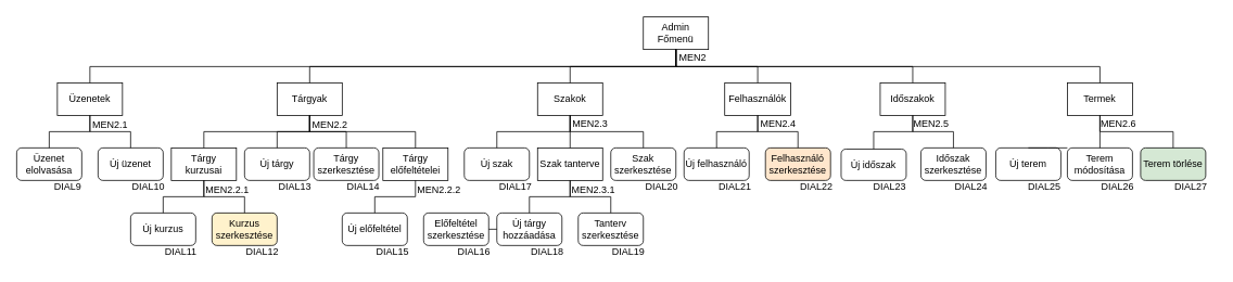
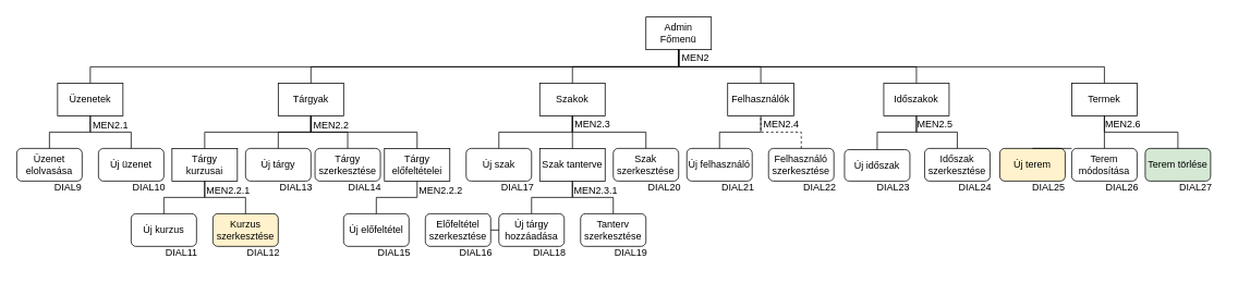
  <mxCell id="0" />
  <mxCell id="1" parent="0" />
  <mxCell id="2" value="Admin&lt;br&gt;Főmenü" style="rounded=0;whiteSpace=wrap;html=1;" parent="1" vertex="1"><mxGeometry x="790" y="20" width="80" height="40" as="geometry" /></mxCell>
  <mxCell id="3" value="Tárgyak" style="rounded=0;whiteSpace=wrap;html=1;" parent="1" vertex="1"><mxGeometry x="340" y="101" width="80" height="40" as="geometry" /></mxCell>
  <mxCell id="4" value="Üzenetek" style="rounded=0;whiteSpace=wrap;html=1;" parent="1" vertex="1"><mxGeometry x="70" y="101" width="80" height="40" as="geometry" /></mxCell>
  <mxCell id="5" value="Szakok" style="rounded=0;whiteSpace=wrap;html=1;" parent="1" vertex="1"><mxGeometry x="660" y="101" width="80" height="40" as="geometry" /></mxCell>
  <mxCell id="6" value="Új üzenet" style="rounded=1;whiteSpace=wrap;html=1;" parent="1" vertex="1"><mxGeometry x="120" y="181" width="80" height="40" as="geometry" /></mxCell>
  <mxCell id="7" value="Üzenet elolvasása" style="rounded=1;whiteSpace=wrap;html=1;" parent="1" vertex="1"><mxGeometry x="20" y="181" width="80" height="40" as="geometry" /></mxCell>
  <mxCell id="8" value="" style="endArrow=none;html=1;rounded=0;edgeStyle=elbowEdgeStyle;exitX=0.5;exitY=0;exitDx=0;exitDy=0;elbow=vertical;" parent="1" source="4" target="2" edge="1"><mxGeometry width="50" height="50" relative="1" as="geometry"><mxPoint x="390" y="271" as="sourcePoint" /><mxPoint x="440" y="221" as="targetPoint" /></mxGeometry></mxCell>
  <mxCell id="9" value="" style="endArrow=none;html=1;rounded=0;edgeStyle=elbowEdgeStyle;elbow=vertical;" parent="1" source="3" target="2" edge="1"><mxGeometry width="50" height="50" relative="1" as="geometry"><mxPoint x="390" y="271" as="sourcePoint" /><mxPoint x="440" y="221" as="targetPoint" /></mxGeometry></mxCell>
  <mxCell id="10" value="" style="endArrow=none;html=1;rounded=0;edgeStyle=elbowEdgeStyle;entryX=0.5;entryY=1;entryDx=0;entryDy=0;elbow=vertical;" parent="1" source="5" target="2" edge="1"><mxGeometry width="50" height="50" relative="1" as="geometry"><mxPoint x="390" y="271" as="sourcePoint" /><mxPoint x="440" y="221" as="targetPoint" /></mxGeometry></mxCell>
  <mxCell id="11" value="" style="endArrow=none;html=1;rounded=0;edgeStyle=elbowEdgeStyle;elbow=vertical;exitX=0.5;exitY=0;exitDx=0;exitDy=0;entryX=0.5;entryY=1;entryDx=0;entryDy=0;" parent="1" source="7" target="4" edge="1"><mxGeometry width="50" height="50" relative="1" as="geometry"><mxPoint x="70" y="181" as="sourcePoint" /><mxPoint x="60" y="141" as="targetPoint" /></mxGeometry></mxCell>
  <mxCell id="12" value="" style="endArrow=none;html=1;rounded=0;edgeStyle=elbowEdgeStyle;entryX=0.5;entryY=1;entryDx=0;entryDy=0;exitX=0.5;exitY=0;exitDx=0;exitDy=0;elbow=vertical;" parent="1" source="6" target="4" edge="1"><mxGeometry width="50" height="50" relative="1" as="geometry"><mxPoint x="330" y="301" as="sourcePoint" /><mxPoint x="380" y="251" as="targetPoint" /></mxGeometry></mxCell>
  <mxCell id="13" value="Felhasználók" style="rounded=0;whiteSpace=wrap;html=1;" parent="1" vertex="1"><mxGeometry x="890" y="101" width="81" height="40" as="geometry" /></mxCell>
  <mxCell id="14" value="" style="endArrow=none;html=1;rounded=0;edgeStyle=elbowEdgeStyle;entryX=0.5;entryY=1;entryDx=0;entryDy=0;elbow=vertical;" parent="1" source="13" target="2" edge="1"><mxGeometry width="50" height="50" relative="1" as="geometry"><mxPoint x="390" y="301" as="sourcePoint" /><mxPoint x="440" y="251" as="targetPoint" /></mxGeometry></mxCell>
  <mxCell id="15" value="Új felhasználó" style="rounded=1;whiteSpace=wrap;html=1;" parent="1" vertex="1"><mxGeometry x="840" y="181" width="80" height="40" as="geometry" /></mxCell>
- <mxCell id="16" value="Felhasználó szerkesztése" style="rounded=1;whiteSpace=wrap;html=1;fillColor=#ffe6cc;" parent="1" vertex="1"><mxGeometry x="940" y="181" width="80" height="40" as="geometry" /></mxCell>
+ <mxCell id="16" value="Felhasználó szerkesztése" style="rounded=1;whiteSpace=wrap;html=1;" parent="1" vertex="1"><mxGeometry x="940" y="181" width="80" height="40" as="geometry" /></mxCell>
  <mxCell id="17" value="" style="endArrow=none;html=1;rounded=0;edgeStyle=elbowEdgeStyle;entryX=0.5;entryY=1;entryDx=0;entryDy=0;exitX=0.5;exitY=0;exitDx=0;exitDy=0;elbow=vertical;" parent="1" source="15" target="13" edge="1"><mxGeometry width="50" height="50" relative="1" as="geometry"><mxPoint x="1010" y="151" as="sourcePoint" /><mxPoint x="830" y="251" as="targetPoint" /></mxGeometry></mxCell>
- <mxCell id="18" value="" style="endArrow=none;html=1;rounded=0;edgeStyle=elbowEdgeStyle;exitX=0.5;exitY=0;exitDx=0;exitDy=0;entryX=0.5;entryY=1;entryDx=0;entryDy=0;elbow=vertical;" parent="1" source="16" target="13" edge="1"><mxGeometry width="50" height="50" relative="1" as="geometry"><mxPoint x="1120" y="181" as="sourcePoint" /><mxPoint x="1160" y="161" as="targetPoint" /></mxGeometry></mxCell>
+ <mxCell id="18" value="" style="endArrow=none;html=1;rounded=0;edgeStyle=elbowEdgeStyle;exitX=0.5;exitY=0;exitDx=0;exitDy=0;entryX=0.5;entryY=1;entryDx=0;entryDy=0;elbow=vertical;dashed=1;" parent="1" source="16" target="13" edge="1"><mxGeometry width="50" height="50" relative="1" as="geometry"><mxPoint x="1120" y="181" as="sourcePoint" /><mxPoint x="1160" y="161" as="targetPoint" /></mxGeometry></mxCell>
  <mxCell id="19" value="Új tárgy" style="rounded=1;whiteSpace=wrap;html=1;" parent="1" vertex="1"><mxGeometry x="300" y="181" width="80" height="40" as="geometry" /></mxCell>
  <mxCell id="20" value="Tárgy kurzusai" style="rounded=0;whiteSpace=wrap;html=1;" parent="1" vertex="1"><mxGeometry x="210" y="181" width="80" height="40" as="geometry" /></mxCell>
  <mxCell id="21" value="Tárgy szerkesztése" style="rounded=1;whiteSpace=wrap;html=1;" parent="1" vertex="1"><mxGeometry x="385" y="181" width="80" height="40" as="geometry" /></mxCell>
  <mxCell id="22" value="" style="endArrow=none;html=1;rounded=0;entryX=0.5;entryY=1;entryDx=0;entryDy=0;exitX=0.5;exitY=0;exitDx=0;exitDy=0;edgeStyle=elbowEdgeStyle;elbow=vertical;" parent="1" source="19" target="3" edge="1"><mxGeometry width="50" height="50" relative="1" as="geometry"><mxPoint x="490" y="211" as="sourcePoint" /><mxPoint x="540" y="161" as="targetPoint" /></mxGeometry></mxCell>
  <mxCell id="23" value="" style="endArrow=none;html=1;rounded=0;entryX=0.5;entryY=1;entryDx=0;entryDy=0;edgeStyle=elbowEdgeStyle;exitX=0.5;exitY=0;exitDx=0;exitDy=0;elbow=vertical;" parent="1" source="20" target="3" edge="1"><mxGeometry width="50" height="50" relative="1" as="geometry"><mxPoint x="450" y="181" as="sourcePoint" /><mxPoint x="540" y="161" as="targetPoint" /></mxGeometry></mxCell>
  <mxCell id="24" value="Új kurzus" style="rounded=1;whiteSpace=wrap;html=1;" parent="1" vertex="1"><mxGeometry x="160" y="261" width="80" height="40" as="geometry" /></mxCell>
  <mxCell id="25" value="Kurzus szerkesztése" style="rounded=1;whiteSpace=wrap;html=1;fillColor=#fff2cc;" parent="1" vertex="1"><mxGeometry x="260" y="261" width="80" height="40" as="geometry" /></mxCell>
  <mxCell id="26" style="edgeStyle=elbowEdgeStyle;rounded=0;orthogonalLoop=1;jettySize=auto;elbow=vertical;html=1;exitX=0.5;exitY=1;exitDx=0;exitDy=0;" parent="1" edge="1"><mxGeometry relative="1" as="geometry"><mxPoint x="250" y="141" as="sourcePoint" /><mxPoint x="250" y="141" as="targetPoint" /></mxGeometry></mxCell>
  <mxCell id="27" value="" style="endArrow=none;html=1;rounded=0;elbow=vertical;entryX=0.5;entryY=1;entryDx=0;entryDy=0;exitX=0.5;exitY=0;exitDx=0;exitDy=0;edgeStyle=elbowEdgeStyle;" parent="1" source="24" target="20" edge="1"><mxGeometry width="50" height="50" relative="1" as="geometry"><mxPoint x="490" y="141" as="sourcePoint" /><mxPoint x="540" y="91" as="targetPoint" /></mxGeometry></mxCell>
  <mxCell id="28" value="" style="endArrow=none;html=1;rounded=0;elbow=vertical;exitX=0.5;exitY=0;exitDx=0;exitDy=0;edgeStyle=elbowEdgeStyle;entryX=0.5;entryY=1;entryDx=0;entryDy=0;" parent="1" source="21" target="3" edge="1"><mxGeometry width="50" height="50" relative="1" as="geometry"><mxPoint x="260" y="241" as="sourcePoint" /><mxPoint x="360" y="221" as="targetPoint" /></mxGeometry></mxCell>
  <mxCell id="29" value="" style="endArrow=none;html=1;rounded=0;elbow=vertical;entryX=0.5;entryY=1;entryDx=0;entryDy=0;exitX=0.5;exitY=0;exitDx=0;exitDy=0;edgeStyle=elbowEdgeStyle;" parent="1" source="25" target="20" edge="1"><mxGeometry width="50" height="50" relative="1" as="geometry"><mxPoint x="260" y="241" as="sourcePoint" /><mxPoint x="420" y="301" as="targetPoint" /></mxGeometry></mxCell>
  <mxCell id="30" value="Új szak" style="rounded=1;whiteSpace=wrap;html=1;" parent="1" vertex="1"><mxGeometry x="570" y="181" width="80" height="40" as="geometry" /></mxCell>
  <mxCell id="31" value="Szak szerkesztése" style="rounded=1;whiteSpace=wrap;html=1;" parent="1" vertex="1"><mxGeometry x="750" y="181" width="80" height="40" as="geometry" /></mxCell>
  <mxCell id="32" value="Tárgy előfeltételei" style="rounded=0;whiteSpace=wrap;html=1;labelBackgroundColor=none;fillColor=none;" parent="1" vertex="1"><mxGeometry x="470" y="181" width="80" height="40" as="geometry" /></mxCell>
  <mxCell id="33" value="Új előfeltétel" style="rounded=1;whiteSpace=wrap;html=1;labelBackgroundColor=none;fillColor=none;" parent="1" vertex="1"><mxGeometry x="420" y="261" width="80" height="40" as="geometry" /></mxCell>
  <mxCell id="34" style="edgeStyle=elbowEdgeStyle;rounded=0;orthogonalLoop=1;jettySize=auto;elbow=vertical;html=1;endArrow=none;endFill=0;" parent="1" source="35" target="39" edge="1"><mxGeometry relative="1" as="geometry"><mxPoint x="430" y="221" as="targetPoint" /></mxGeometry></mxCell>
  <mxCell id="35" value="Előfeltétel szerkesztése" style="rounded=1;whiteSpace=wrap;html=1;labelBackgroundColor=none;fillColor=none;" parent="1" vertex="1"><mxGeometry x="520" y="261" width="80" height="40" as="geometry" /></mxCell>
  <mxCell id="36" value="" style="endArrow=none;html=1;rounded=0;elbow=vertical;entryX=0.5;entryY=1;entryDx=0;entryDy=0;exitX=0.5;exitY=0;exitDx=0;exitDy=0;edgeStyle=elbowEdgeStyle;" parent="1" source="32" target="3" edge="1"><mxGeometry width="50" height="50" relative="1" as="geometry"><mxPoint x="340" y="211" as="sourcePoint" /><mxPoint x="390" y="161" as="targetPoint" /></mxGeometry></mxCell>
  <mxCell id="37" value="" style="endArrow=none;html=1;rounded=0;elbow=vertical;entryX=0.5;entryY=1;entryDx=0;entryDy=0;exitX=0.5;exitY=0;exitDx=0;exitDy=0;edgeStyle=elbowEdgeStyle;" parent="1" source="33" target="32" edge="1"><mxGeometry width="50" height="50" relative="1" as="geometry"><mxPoint x="375" y="401" as="sourcePoint" /><mxPoint x="425" y="351" as="targetPoint" /></mxGeometry></mxCell>
  <mxCell id="38" value="Szak tanterve" style="rounded=0;whiteSpace=wrap;html=1;labelBackgroundColor=none;fillColor=none;" parent="1" vertex="1"><mxGeometry x="660" y="181" width="80" height="40" as="geometry" /></mxCell>
  <mxCell id="39" value="Új tárgy hozzáadása" style="rounded=1;whiteSpace=wrap;html=1;labelBackgroundColor=none;fillColor=none;" parent="1" vertex="1"><mxGeometry x="610" y="261" width="80" height="40" as="geometry" /></mxCell>
  <mxCell id="40" value="Tanterv&lt;br&gt;szerkesztése" style="rounded=1;whiteSpace=wrap;html=1;labelBackgroundColor=none;fillColor=none;" parent="1" vertex="1"><mxGeometry x="710" y="261" width="80" height="40" as="geometry" /></mxCell>
  <mxCell id="41" value="" style="endArrow=none;html=1;rounded=0;elbow=vertical;entryX=0.5;entryY=1;entryDx=0;entryDy=0;exitX=0.5;exitY=0;exitDx=0;exitDy=0;edgeStyle=elbowEdgeStyle;" parent="1" source="30" target="5" edge="1"><mxGeometry width="50" height="50" relative="1" as="geometry"><mxPoint x="560" y="311" as="sourcePoint" /><mxPoint x="610" y="261" as="targetPoint" /></mxGeometry></mxCell>
  <mxCell id="42" value="" style="endArrow=none;html=1;rounded=0;elbow=vertical;entryX=0.5;entryY=1;entryDx=0;entryDy=0;exitX=0.5;exitY=0;exitDx=0;exitDy=0;edgeStyle=elbowEdgeStyle;" parent="1" source="38" target="5" edge="1"><mxGeometry width="50" height="50" relative="1" as="geometry"><mxPoint x="560" y="311" as="sourcePoint" /><mxPoint x="610" y="261" as="targetPoint" /></mxGeometry></mxCell>
  <mxCell id="43" value="" style="endArrow=none;html=1;rounded=0;elbow=vertical;entryX=0.5;entryY=1;entryDx=0;entryDy=0;exitX=0.5;exitY=0;exitDx=0;exitDy=0;edgeStyle=elbowEdgeStyle;" parent="1" source="31" target="5" edge="1"><mxGeometry width="50" height="50" relative="1" as="geometry"><mxPoint x="560" y="311" as="sourcePoint" /><mxPoint x="610" y="261" as="targetPoint" /></mxGeometry></mxCell>
  <mxCell id="44" value="" style="endArrow=none;html=1;rounded=0;elbow=vertical;entryX=0.5;entryY=1;entryDx=0;entryDy=0;exitX=0.5;exitY=0;exitDx=0;exitDy=0;edgeStyle=elbowEdgeStyle;" parent="1" source="39" target="38" edge="1"><mxGeometry width="50" height="50" relative="1" as="geometry"><mxPoint x="560" y="291" as="sourcePoint" /><mxPoint x="610" y="241" as="targetPoint" /></mxGeometry></mxCell>
  <mxCell id="45" value="" style="endArrow=none;html=1;rounded=0;elbow=vertical;entryX=0.5;entryY=1;entryDx=0;entryDy=0;exitX=0.5;exitY=0;exitDx=0;exitDy=0;edgeStyle=elbowEdgeStyle;" parent="1" source="40" target="38" edge="1"><mxGeometry width="50" height="50" relative="1" as="geometry"><mxPoint x="560" y="291" as="sourcePoint" /><mxPoint x="610" y="241" as="targetPoint" /></mxGeometry></mxCell>
  <mxCell id="46" value="MEN2" style="text;html=1;strokeColor=none;fillColor=none;align=center;verticalAlign=middle;whiteSpace=wrap;rounded=0;" parent="1" vertex="1"><mxGeometry x="821" y="55" width="60" height="30" as="geometry" /></mxCell>
  <mxCell id="47" value="MEN2.1" style="text;html=1;strokeColor=none;fillColor=none;align=center;verticalAlign=middle;whiteSpace=wrap;rounded=0;" parent="1" vertex="1"><mxGeometry x="105" y="138" width="60" height="30" as="geometry" /></mxCell>
  <mxCell id="48" value="MEN2.2" style="text;html=1;strokeColor=none;fillColor=none;align=center;verticalAlign=middle;whiteSpace=wrap;rounded=0;" parent="1" vertex="1"><mxGeometry x="375" y="138" width="60" height="30" as="geometry" /></mxCell>
  <mxCell id="49" value="MEN2.3" style="text;html=1;strokeColor=none;fillColor=none;align=center;verticalAlign=middle;whiteSpace=wrap;rounded=0;" parent="1" vertex="1"><mxGeometry x="695" y="137" width="60" height="30" as="geometry" /></mxCell>
  <mxCell id="50" value="MEN2.4" style="text;html=1;strokeColor=none;fillColor=none;align=center;verticalAlign=middle;whiteSpace=wrap;rounded=0;" parent="1" vertex="1"><mxGeometry x="926" y="137" width="60" height="30" as="geometry" /></mxCell>
  <mxCell id="51" value="MEN2.2.1" style="text;html=1;strokeColor=none;fillColor=none;align=center;verticalAlign=middle;whiteSpace=wrap;rounded=0;" parent="1" vertex="1"><mxGeometry x="249" y="218" width="60" height="30" as="geometry" /></mxCell>
  <mxCell id="52" value="MEN2.2.2" style="text;html=1;strokeColor=none;fillColor=none;align=center;verticalAlign=middle;whiteSpace=wrap;rounded=0;" parent="1" vertex="1"><mxGeometry x="509" y="218" width="60" height="30" as="geometry" /></mxCell>
  <mxCell id="53" value="MEN2.3.1" style="text;html=1;strokeColor=none;fillColor=none;align=center;verticalAlign=middle;whiteSpace=wrap;rounded=0;" parent="1" vertex="1"><mxGeometry x="699" y="218" width="60" height="30" as="geometry" /></mxCell>
  <mxCell id="54" value="DIAL9" style="text;html=1;strokeColor=none;fillColor=none;align=center;verticalAlign=middle;whiteSpace=wrap;rounded=0;" parent="1" vertex="1"><mxGeometry x="53" y="214" width="60" height="30" as="geometry" /></mxCell>
  <mxCell id="55" value="DIAL10" style="text;html=1;strokeColor=none;fillColor=none;align=center;verticalAlign=middle;whiteSpace=wrap;rounded=0;" parent="1" vertex="1"><mxGeometry x="152" y="214" width="60" height="30" as="geometry" /></mxCell>
  <mxCell id="56" value="DIAL11" style="text;html=1;strokeColor=none;fillColor=none;align=center;verticalAlign=middle;whiteSpace=wrap;rounded=0;" parent="1" vertex="1"><mxGeometry x="192" y="294" width="60" height="30" as="geometry" /></mxCell>
  <mxCell id="57" value="DIAL12" style="text;html=1;strokeColor=none;fillColor=none;align=center;verticalAlign=middle;whiteSpace=wrap;rounded=0;" parent="1" vertex="1"><mxGeometry x="292" y="294" width="60" height="30" as="geometry" /></mxCell>
  <mxCell id="58" value="DIAL13" style="text;html=1;strokeColor=none;fillColor=none;align=center;verticalAlign=middle;whiteSpace=wrap;rounded=0;" parent="1" vertex="1"><mxGeometry x="332" y="214" width="60" height="30" as="geometry" /></mxCell>
  <mxCell id="59" value="DIAL14" style="text;html=1;strokeColor=none;fillColor=none;align=center;verticalAlign=middle;whiteSpace=wrap;rounded=0;" parent="1" vertex="1"><mxGeometry x="416" y="214" width="60" height="30" as="geometry" /></mxCell>
  <mxCell id="60" value="DIAL15" style="text;html=1;strokeColor=none;fillColor=none;align=center;verticalAlign=middle;whiteSpace=wrap;rounded=0;" parent="1" vertex="1"><mxGeometry x="452" y="294" width="60" height="30" as="geometry" /></mxCell>
  <mxCell id="61" value="DIAL16" style="text;html=1;strokeColor=none;fillColor=none;align=center;verticalAlign=middle;whiteSpace=wrap;rounded=0;" parent="1" vertex="1"><mxGeometry x="552" y="294" width="60" height="30" as="geometry" /></mxCell>
  <mxCell id="62" value="DIAL17" style="text;html=1;strokeColor=none;fillColor=none;align=center;verticalAlign=middle;whiteSpace=wrap;rounded=0;" parent="1" vertex="1"><mxGeometry x="603" y="214" width="60" height="30" as="geometry" /></mxCell>
  <mxCell id="63" value="DIAL18" style="text;html=1;strokeColor=none;fillColor=none;align=center;verticalAlign=middle;whiteSpace=wrap;rounded=0;" parent="1" vertex="1"><mxGeometry x="642" y="294" width="60" height="30" as="geometry" /></mxCell>
  <mxCell id="64" value="DIAL19" style="text;html=1;strokeColor=none;fillColor=none;align=center;verticalAlign=middle;whiteSpace=wrap;rounded=0;" parent="1" vertex="1"><mxGeometry x="742" y="294" width="60" height="30" as="geometry" /></mxCell>
  <mxCell id="65" value="DIAL20" style="text;html=1;strokeColor=none;fillColor=none;align=center;verticalAlign=middle;whiteSpace=wrap;rounded=0;" parent="1" vertex="1"><mxGeometry x="783" y="214" width="60" height="30" as="geometry" /></mxCell>
  <mxCell id="66" value="DIAL21" style="text;html=1;strokeColor=none;fillColor=none;align=center;verticalAlign=middle;whiteSpace=wrap;rounded=0;" parent="1" vertex="1"><mxGeometry x="873" y="214" width="60" height="30" as="geometry" /></mxCell>
  <mxCell id="67" value="DIAL22" style="text;html=1;strokeColor=none;fillColor=none;align=center;verticalAlign=middle;whiteSpace=wrap;rounded=0;" parent="1" vertex="1"><mxGeometry x="973" y="214" width="60" height="30" as="geometry" /></mxCell>
  <mxCell id="68" value="Időszakok" style="rounded=0;whiteSpace=wrap;html=1;" parent="1" vertex="1"><mxGeometry x="1081" y="101" width="80" height="40" as="geometry" /></mxCell>
  <mxCell id="69" value="Új időszak" style="rounded=1;whiteSpace=wrap;html=1;" parent="1" vertex="1"><mxGeometry x="1033" y="182.5" width="80" height="38.5" as="geometry" /></mxCell>
  <mxCell id="70" value="Időszak szerkesztése" style="rounded=1;whiteSpace=wrap;html=1;" parent="1" vertex="1"><mxGeometry x="1131" y="181" width="80" height="40" as="geometry" /></mxCell>
  <mxCell id="71" value="" style="endArrow=none;html=1;rounded=0;entryX=0.5;entryY=1;entryDx=0;entryDy=0;exitX=0.5;exitY=0;exitDx=0;exitDy=0;edgeStyle=elbowEdgeStyle;elbow=vertical;" parent="1" source="69" target="68" edge="1"><mxGeometry width="50" height="50" relative="1" as="geometry"><mxPoint x="1161" y="441" as="sourcePoint" /><mxPoint x="1211" y="391" as="targetPoint" /><Array as="points"><mxPoint x="1101" y="161" /></Array></mxGeometry></mxCell>
  <mxCell id="72" value="" style="endArrow=none;html=1;rounded=0;entryX=0.5;entryY=1;entryDx=0;entryDy=0;exitX=0.5;exitY=0;exitDx=0;exitDy=0;edgeStyle=elbowEdgeStyle;elbow=vertical;" parent="1" source="70" target="68" edge="1"><mxGeometry width="50" height="50" relative="1" as="geometry"><mxPoint x="1161" y="441" as="sourcePoint" /><mxPoint x="1211" y="391" as="targetPoint" /><Array as="points"><mxPoint x="1151" y="161" /></Array></mxGeometry></mxCell>
  <mxCell id="73" value="" style="endArrow=none;html=1;rounded=0;entryX=0.5;entryY=0;entryDx=0;entryDy=0;exitX=0.5;exitY=1;exitDx=0;exitDy=0;edgeStyle=elbowEdgeStyle;elbow=vertical;" parent="1" source="2" target="68" edge="1"><mxGeometry width="50" height="50" relative="1" as="geometry"><mxPoint x="641" y="41" as="sourcePoint" /><mxPoint x="991" y="131" as="targetPoint" /></mxGeometry></mxCell>
  <mxCell id="74" value="MEN2.5" style="text;html=1;strokeColor=none;fillColor=none;align=center;verticalAlign=middle;whiteSpace=wrap;rounded=0;" parent="1" vertex="1"><mxGeometry x="1114" y="136" width="60" height="30" as="geometry" /></mxCell>
  <mxCell id="75" value="DIAL23" style="text;html=1;strokeColor=none;fillColor=none;align=center;verticalAlign=middle;whiteSpace=wrap;rounded=0;" parent="1" vertex="1"><mxGeometry x="1063" y="214" width="60" height="30" as="geometry" /></mxCell>
  <mxCell id="76" value="DIAL24" style="text;html=1;strokeColor=none;fillColor=none;align=center;verticalAlign=middle;whiteSpace=wrap;rounded=0;" parent="1" vertex="1"><mxGeometry x="1163" y="214" width="60" height="30" as="geometry" /></mxCell>
  <mxCell id="77" value="Termek" style="rounded=0;whiteSpace=wrap;html=1;" parent="1" vertex="1"><mxGeometry x="1311" y="101" width="80" height="40" as="geometry" /></mxCell>
- <mxCell id="78" value="Új terem" style="rounded=1;whiteSpace=wrap;html=1;" parent="1" vertex="1"><mxGeometry x="1223" y="181" width="80" height="40" as="geometry" /></mxCell>
+ <mxCell id="78" value="Új terem" style="rounded=1;whiteSpace=wrap;html=1;fillColor=#fff2cc;" parent="1" vertex="1"><mxGeometry x="1223" y="181" width="80" height="40" as="geometry" /></mxCell>
  <mxCell id="79" value="Terem módosítása" style="rounded=1;whiteSpace=wrap;html=1;" parent="1" vertex="1"><mxGeometry x="1311" y="181" width="80" height="40" as="geometry" /></mxCell>
  <mxCell id="80" value="Terem törlése" style="rounded=1;whiteSpace=wrap;html=1;fillColor=#d5e8d4;" parent="1" vertex="1"><mxGeometry x="1401" y="181" width="80" height="40" as="geometry" /></mxCell>
  <mxCell id="81" value="" style="endArrow=none;html=1;rounded=0;exitX=0.5;exitY=0;exitDx=0;exitDy=0;edgeStyle=elbowEdgeStyle;elbow=vertical;" parent="1" source="78" target="79" edge="1"><mxGeometry width="50" height="50" relative="1" as="geometry"><mxPoint x="1181" y="351" as="sourcePoint" /><mxPoint x="1231" y="301" as="targetPoint" /></mxGeometry></mxCell>
  <mxCell id="82" value="" style="endArrow=none;html=1;rounded=0;entryX=0.5;entryY=1;entryDx=0;entryDy=0;exitX=0.5;exitY=0;exitDx=0;exitDy=0;edgeStyle=elbowEdgeStyle;elbow=vertical;" parent="1" source="79" target="77" edge="1"><mxGeometry width="50" height="50" relative="1" as="geometry"><mxPoint x="1181" y="351" as="sourcePoint" /><mxPoint x="1231" y="301" as="targetPoint" /></mxGeometry></mxCell>
  <mxCell id="83" value="" style="endArrow=none;html=1;rounded=0;exitX=0.5;exitY=0;exitDx=0;exitDy=0;edgeStyle=elbowEdgeStyle;elbow=vertical;" parent="1" source="80" edge="1"><mxGeometry width="50" height="50" relative="1" as="geometry"><mxPoint x="1181" y="351" as="sourcePoint" /><mxPoint x="1351" y="141" as="targetPoint" /></mxGeometry></mxCell>
  <mxCell id="84" value="" style="endArrow=none;html=1;rounded=0;entryX=0.5;entryY=0;entryDx=0;entryDy=0;exitX=0.5;exitY=1;exitDx=0;exitDy=0;edgeStyle=elbowEdgeStyle;elbow=vertical;" parent="1" source="2" target="77" edge="1"><mxGeometry width="50" height="50" relative="1" as="geometry"><mxPoint x="641" y="41" as="sourcePoint" /><mxPoint x="811" y="451" as="targetPoint" /></mxGeometry></mxCell>
  <mxCell id="85" value="MEN2.6" style="text;html=1;strokeColor=none;fillColor=none;align=center;verticalAlign=middle;whiteSpace=wrap;rounded=0;" parent="1" vertex="1"><mxGeometry x="1344" y="136" width="60" height="30" as="geometry" /></mxCell>
  <mxCell id="86" value="DIAL25" style="text;html=1;strokeColor=none;fillColor=none;align=center;verticalAlign=middle;whiteSpace=wrap;rounded=0;" parent="1" vertex="1"><mxGeometry x="1253" y="214" width="60" height="30" as="geometry" /></mxCell>
  <mxCell id="87" value="DIAL26" style="text;html=1;strokeColor=none;fillColor=none;align=center;verticalAlign=middle;whiteSpace=wrap;rounded=0;" parent="1" vertex="1"><mxGeometry x="1343" y="214" width="60" height="30" as="geometry" /></mxCell>
  <mxCell id="88" value="DIAL27" style="text;html=1;strokeColor=none;fillColor=none;align=center;verticalAlign=middle;whiteSpace=wrap;rounded=0;" parent="1" vertex="1"><mxGeometry x="1433" y="214" width="60" height="30" as="geometry" /></mxCell>
